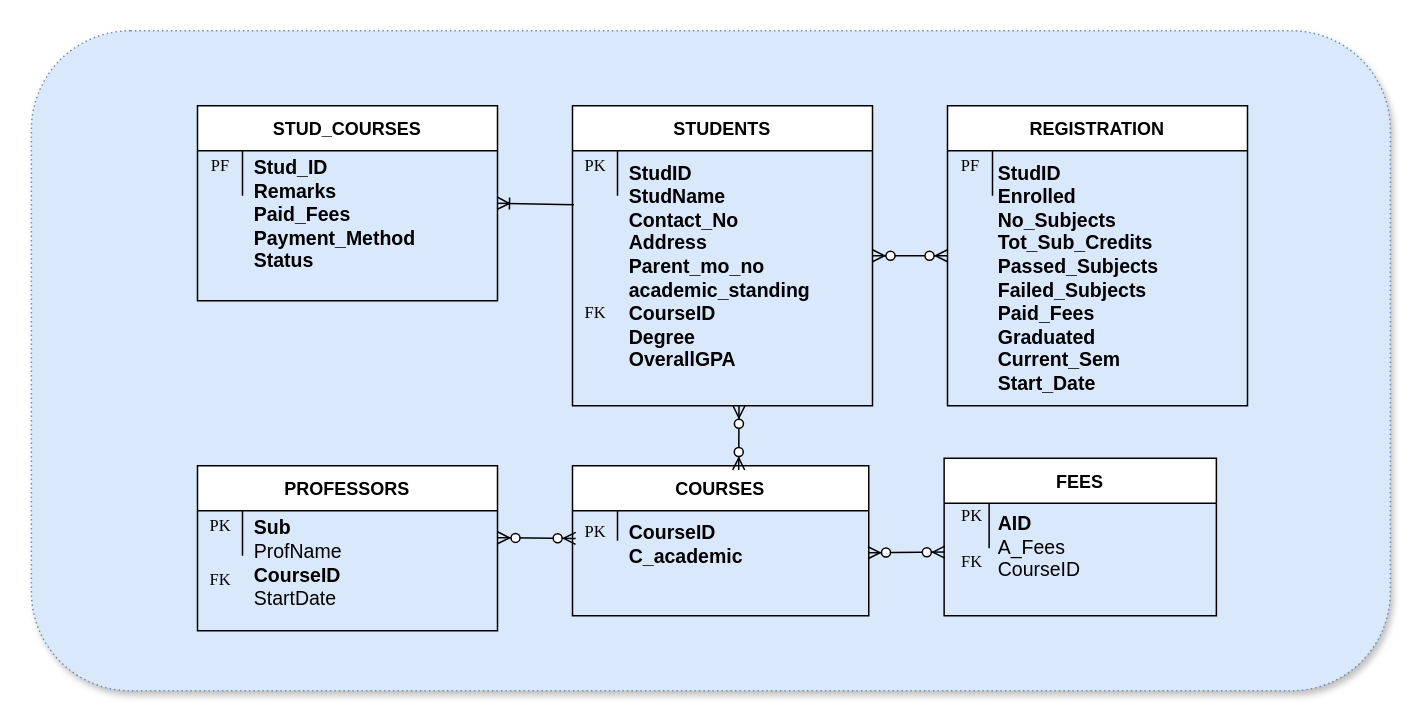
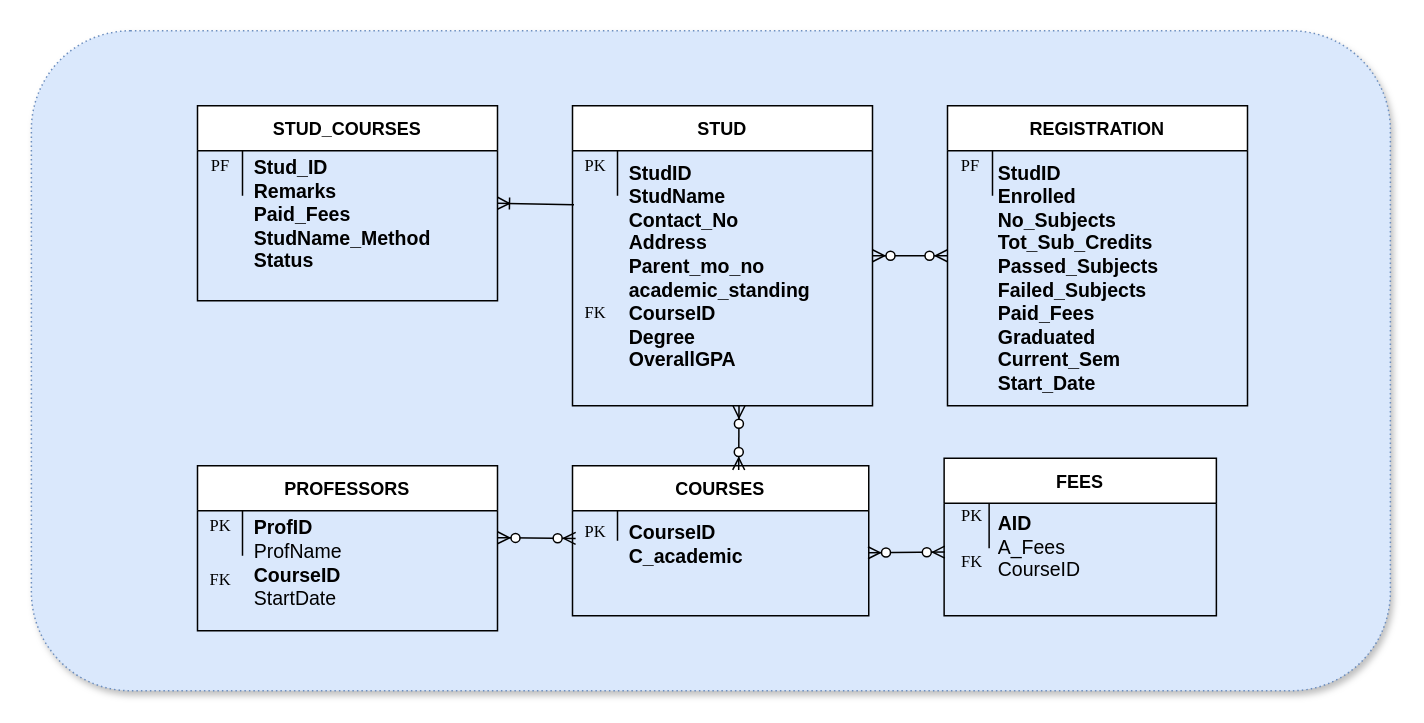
  <mxCell id="0" />
  <mxCell id="1" parent="0" />
  <mxCell id="2" value="" style="rounded=1;whiteSpace=wrap;html=1;fillColor=#dae8fc;strokeColor=#6c8ebf;dashed=1;dashPattern=1 2;shadow=1;sketch=0;glass=0;" parent="1" vertex="1"><mxGeometry x="20.25" y="20" width="906" height="440" as="geometry" /></mxCell>
- <mxCell id="3" value="STUDENTS" style="shape=table;startSize=30;container=1;collapsible=1;childLayout=tableLayout;fixedRows=1;rowLines=0;fontStyle=1;align=center;resizeLast=1;" parent="1" vertex="1"><mxGeometry x="381" y="70" width="200" height="200" as="geometry" /></mxCell>
+ <mxCell id="3" value="STUD" style="shape=table;startSize=30;container=1;collapsible=1;childLayout=tableLayout;fixedRows=1;rowLines=0;fontStyle=1;align=center;resizeLast=1;" parent="1" vertex="1"><mxGeometry x="381" y="70" width="200" height="200" as="geometry" /></mxCell>
  <mxCell id="4" value="" style="shape=partialRectangle;collapsible=0;dropTarget=0;pointerEvents=0;fillColor=none;points=[[0,0.5],[1,0.5]];portConstraint=eastwest;top=0;left=0;right=0;bottom=0;" parent="3" vertex="1"><mxGeometry y="30" width="200" height="30" as="geometry" /></mxCell>
  <mxCell id="5" value="" style="shape=partialRectangle;overflow=hidden;connectable=0;fillColor=none;top=0;left=0;bottom=0;right=0;" parent="4" vertex="1"><mxGeometry width="30" height="30" as="geometry"><mxRectangle width="30" height="30" as="alternateBounds" /></mxGeometry></mxCell>
  <mxCell id="6" value="" style="shape=partialRectangle;overflow=hidden;connectable=0;fillColor=none;top=0;left=0;bottom=0;right=0;align=left;spacingLeft=6;" parent="4" vertex="1"><mxGeometry x="30" width="170" height="30" as="geometry"><mxRectangle width="170" height="30" as="alternateBounds" /></mxGeometry></mxCell>
  <mxCell id="7" value="&lt;div&gt;&lt;b&gt;StudID&lt;/b&gt;&lt;/div&gt;&lt;div&gt;&lt;b&gt;StudName&lt;/b&gt;&lt;/div&gt;&lt;div&gt;&lt;b&gt;Contact_No&lt;/b&gt;&lt;/div&gt;&lt;div&gt;&lt;b&gt;Address&lt;/b&gt;&lt;/div&gt;&lt;div&gt;&lt;b&gt;Parent_mo_no&lt;/b&gt;&lt;/div&gt;&lt;div&gt;&lt;b&gt;academic_standing&lt;/b&gt;&lt;/div&gt;&lt;div&gt;&lt;b&gt;CourseID&lt;/b&gt;&lt;/div&gt;&lt;div&gt;&lt;b&gt;Degree&lt;/b&gt;&lt;/div&gt;&lt;div&gt;&lt;b&gt;OverallGPA&lt;/b&gt;&lt;/div&gt;&lt;div&gt;&lt;br&gt;&lt;/div&gt;" style="shape=partialRectangle;overflow=hidden;connectable=0;fillColor=none;top=0;left=0;bottom=0;right=0;align=left;spacingLeft=6;fontSize=13;spacingTop=1;html=1;spacing=2;spacingRight=0;spacingBottom=0;" parent="1" vertex="1"><mxGeometry x="411" y="98" width="150" height="172" as="geometry" /></mxCell>
  <mxCell id="8" value="REGISTRATION" style="shape=table;startSize=30;container=1;collapsible=1;childLayout=tableLayout;fixedRows=1;rowLines=0;fontStyle=1;align=center;resizeLast=1;" parent="1" vertex="1"><mxGeometry x="631" y="70" width="200" height="200" as="geometry" /></mxCell>
  <mxCell id="9" value="" style="shape=partialRectangle;collapsible=0;dropTarget=0;pointerEvents=0;fillColor=none;points=[[0,0.5],[1,0.5]];portConstraint=eastwest;top=0;left=0;right=0;bottom=0;" parent="8" vertex="1"><mxGeometry y="30" width="200" height="30" as="geometry" /></mxCell>
  <mxCell id="10" value="" style="shape=partialRectangle;overflow=hidden;connectable=0;fillColor=none;top=0;left=0;bottom=0;right=0;" parent="9" vertex="1"><mxGeometry width="30" height="30" as="geometry"><mxRectangle width="30" height="30" as="alternateBounds" /></mxGeometry></mxCell>
  <mxCell id="11" value="" style="shape=partialRectangle;overflow=hidden;connectable=0;fillColor=none;top=0;left=0;bottom=0;right=0;align=left;spacingLeft=6;" parent="9" vertex="1"><mxGeometry x="30" width="170" height="30" as="geometry"><mxRectangle width="170" height="30" as="alternateBounds" /></mxGeometry></mxCell>
  <mxCell id="12" value="&lt;b&gt;StudID&lt;br&gt;Enrolled&lt;br&gt;No_Subjects&lt;br&gt;Tot_Sub_Credits&lt;br&gt;Passed_Subjects&lt;br&gt;Failed_Subjects&lt;br&gt;Paid_Fees&lt;br&gt;Graduated&lt;br&gt;Current_Sem&lt;br&gt;Start_Date&lt;br&gt;&lt;/b&gt;" style="shape=partialRectangle;overflow=hidden;connectable=0;fillColor=none;top=0;left=0;bottom=0;right=0;align=left;spacingLeft=6;fontSize=13;spacingTop=1;html=1;spacing=2;spacingRight=0;spacingBottom=0;" parent="1" vertex="1"><mxGeometry x="656.76" y="98" width="126.25" height="172" as="geometry" /></mxCell>
  <mxCell id="13" value="STUD_COURSES" style="shape=table;startSize=30;container=1;collapsible=1;childLayout=tableLayout;fixedRows=1;rowLines=0;fontStyle=1;align=center;resizeLast=1;" parent="1" vertex="1"><mxGeometry x="131" y="70" width="200" height="130" as="geometry" /></mxCell>
  <mxCell id="14" value="" style="shape=partialRectangle;collapsible=0;dropTarget=0;pointerEvents=0;fillColor=none;points=[[0,0.5],[1,0.5]];portConstraint=eastwest;top=0;left=0;right=0;bottom=0;" parent="13" vertex="1"><mxGeometry y="30" width="200" height="30" as="geometry" /></mxCell>
  <mxCell id="15" value="" style="shape=partialRectangle;overflow=hidden;connectable=0;fillColor=none;top=0;left=0;bottom=0;right=0;" parent="14" vertex="1"><mxGeometry width="30" height="30" as="geometry"><mxRectangle width="30" height="30" as="alternateBounds" /></mxGeometry></mxCell>
  <mxCell id="16" value="" style="shape=partialRectangle;overflow=hidden;connectable=0;fillColor=none;top=0;left=0;bottom=0;right=0;align=left;spacingLeft=6;" parent="14" vertex="1"><mxGeometry x="30" width="170" height="30" as="geometry"><mxRectangle width="170" height="30" as="alternateBounds" /></mxGeometry></mxCell>
- <mxCell id="17" value="&lt;div&gt;&lt;b&gt;Stud_ID&lt;/b&gt;&lt;br&gt;&lt;/div&gt;&lt;div&gt;&lt;b&gt;Remarks&lt;/b&gt;&lt;/div&gt;&lt;div&gt;&lt;b&gt;Paid_Fees&lt;/b&gt;&lt;/div&gt;&lt;div&gt;&lt;b&gt;Payment_Method&lt;/b&gt;&lt;/div&gt;&lt;div&gt;&lt;b&gt;Status&lt;/b&gt;&lt;/div&gt;&lt;div&gt;&lt;b&gt;&lt;br&gt;&lt;/b&gt;&lt;/div&gt;&lt;div&gt;&lt;br&gt;&lt;/div&gt;" style="shape=partialRectangle;overflow=hidden;connectable=0;fillColor=none;top=0;left=0;bottom=0;right=0;align=left;spacingLeft=6;fontSize=13;spacingTop=1;html=1;spacing=2;spacingRight=0;spacingBottom=0;" parent="1" vertex="1"><mxGeometry x="161" y="100" width="150" height="110" as="geometry" /></mxCell>
+ <mxCell id="17" value="&lt;div&gt;&lt;b&gt;Stud_ID&lt;/b&gt;&lt;br&gt;&lt;/div&gt;&lt;div&gt;&lt;b&gt;Remarks&lt;/b&gt;&lt;/div&gt;&lt;div&gt;&lt;b&gt;Paid_Fees&lt;/b&gt;&lt;/div&gt;&lt;div&gt;&lt;b&gt;StudName_Method&lt;/b&gt;&lt;/div&gt;&lt;div&gt;&lt;b&gt;Status&lt;/b&gt;&lt;/div&gt;&lt;div&gt;&lt;b&gt;&lt;br&gt;&lt;/b&gt;&lt;/div&gt;&lt;div&gt;&lt;br&gt;&lt;/div&gt;" style="shape=partialRectangle;overflow=hidden;connectable=0;fillColor=none;top=0;left=0;bottom=0;right=0;align=left;spacingLeft=6;fontSize=13;spacingTop=1;html=1;spacing=2;spacingRight=0;spacingBottom=0;" parent="1" vertex="1"><mxGeometry x="161" y="100" width="150" height="110" as="geometry" /></mxCell>
  <mxCell id="18" value="COURSES" style="shape=table;startSize=30;container=1;collapsible=1;childLayout=tableLayout;fixedRows=1;rowLines=0;fontStyle=1;align=center;resizeLast=1;" parent="1" vertex="1"><mxGeometry x="381" y="310" width="197.5" height="100.0" as="geometry" /></mxCell>
  <mxCell id="19" value="" style="shape=partialRectangle;collapsible=0;dropTarget=0;pointerEvents=0;fillColor=none;points=[[0,0.5],[1,0.5]];portConstraint=eastwest;top=0;left=0;right=0;bottom=0;" parent="18" vertex="1"><mxGeometry y="30" width="197.5" height="20" as="geometry" /></mxCell>
  <mxCell id="20" value="" style="shape=partialRectangle;overflow=hidden;connectable=0;fillColor=none;top=0;left=0;bottom=0;right=0;" parent="19" vertex="1"><mxGeometry width="30" height="20" as="geometry"><mxRectangle width="30" height="20" as="alternateBounds" /></mxGeometry></mxCell>
  <mxCell id="21" value="" style="shape=partialRectangle;overflow=hidden;connectable=0;fillColor=none;top=0;left=0;bottom=0;right=0;align=left;spacingLeft=6;" parent="19" vertex="1"><mxGeometry x="30" width="167.5" height="20" as="geometry"><mxRectangle width="167.5" height="20" as="alternateBounds" /></mxGeometry></mxCell>
  <mxCell id="22" value="&lt;div&gt;&lt;b&gt;CourseID&lt;/b&gt;&lt;/div&gt;&lt;div&gt;&lt;b&gt;C_academic&lt;/b&gt;&lt;/div&gt;" style="shape=partialRectangle;overflow=hidden;connectable=0;fillColor=none;top=0;left=0;bottom=0;right=0;align=left;spacingLeft=6;fontSize=13;spacingTop=1;html=1;spacing=2;spacingRight=0;spacingBottom=0;" parent="1" vertex="1"><mxGeometry x="411" y="333" width="124.5" height="57" as="geometry" /></mxCell>
  <mxCell id="23" value="PROFESSORS" style="shape=table;startSize=30;container=1;collapsible=1;childLayout=tableLayout;fixedRows=1;rowLines=0;fontStyle=1;align=center;resizeLast=1;" parent="1" vertex="1"><mxGeometry x="131" y="310" width="200" height="110" as="geometry" /></mxCell>
  <mxCell id="24" value="" style="shape=partialRectangle;collapsible=0;dropTarget=0;pointerEvents=0;fillColor=none;points=[[0,0.5],[1,0.5]];portConstraint=eastwest;top=0;left=0;right=0;bottom=0;" parent="23" vertex="1"><mxGeometry y="30" width="200" height="30" as="geometry" /></mxCell>
  <mxCell id="25" value="" style="shape=partialRectangle;overflow=hidden;connectable=0;fillColor=none;top=0;left=0;bottom=0;right=0;" parent="24" vertex="1"><mxGeometry width="30" height="30" as="geometry"><mxRectangle width="30" height="30" as="alternateBounds" /></mxGeometry></mxCell>
  <mxCell id="26" value="" style="shape=partialRectangle;overflow=hidden;connectable=0;fillColor=none;top=0;left=0;bottom=0;right=0;align=left;spacingLeft=6;" parent="24" vertex="1"><mxGeometry x="30" width="170" height="30" as="geometry"><mxRectangle width="170" height="30" as="alternateBounds" /></mxGeometry></mxCell>
- <mxCell id="27" value="&lt;div&gt;&lt;b&gt;Sub&lt;/b&gt;&lt;/div&gt;&lt;div&gt;ProfName&lt;/div&gt;&lt;div&gt;&lt;b&gt;CourseID&lt;/b&gt;&lt;/div&gt;&lt;div&gt;StartDate&lt;/div&gt;" style="shape=partialRectangle;overflow=hidden;connectable=0;fillColor=none;top=0;left=0;bottom=0;right=0;align=left;spacingLeft=6;fontSize=13;spacingTop=1;html=1;spacing=2;spacingRight=0;spacingBottom=0;" parent="1" vertex="1"><mxGeometry x="161" y="332" width="220" height="85" as="geometry" /></mxCell>
+ <mxCell id="27" value="&lt;div&gt;&lt;b&gt;ProfID&lt;/b&gt;&lt;/div&gt;&lt;div&gt;ProfName&lt;/div&gt;&lt;div&gt;&lt;b&gt;CourseID&lt;/b&gt;&lt;/div&gt;&lt;div&gt;StartDate&lt;/div&gt;" style="shape=partialRectangle;overflow=hidden;connectable=0;fillColor=none;top=0;left=0;bottom=0;right=0;align=left;spacingLeft=6;fontSize=13;spacingTop=1;html=1;spacing=2;spacingRight=0;spacingBottom=0;" parent="1" vertex="1"><mxGeometry x="161" y="332" width="220" height="85" as="geometry" /></mxCell>
  <mxCell id="28" value="FEES" style="shape=table;startSize=30;container=1;collapsible=1;childLayout=tableLayout;fixedRows=1;rowLines=0;fontStyle=1;align=center;resizeLast=1;" parent="1" vertex="1"><mxGeometry x="628.75" y="305" width="181.5" height="105" as="geometry" /></mxCell>
  <mxCell id="29" value="" style="shape=partialRectangle;collapsible=0;dropTarget=0;pointerEvents=0;fillColor=none;points=[[0,0.5],[1,0.5]];portConstraint=eastwest;top=0;left=0;right=0;bottom=0;" parent="28" vertex="1"><mxGeometry y="30" width="181.5" height="30" as="geometry" /></mxCell>
  <mxCell id="30" value="" style="shape=partialRectangle;overflow=hidden;connectable=0;fillColor=none;top=0;left=0;bottom=0;right=0;" parent="29" vertex="1"><mxGeometry width="30" height="30" as="geometry"><mxRectangle width="30" height="30" as="alternateBounds" /></mxGeometry></mxCell>
  <mxCell id="31" value="" style="shape=partialRectangle;overflow=hidden;connectable=0;fillColor=none;top=0;left=0;bottom=0;right=0;align=left;spacingLeft=6;" parent="29" vertex="1"><mxGeometry x="30" width="151.5" height="30" as="geometry"><mxRectangle width="151.5" height="30" as="alternateBounds" /></mxGeometry></mxCell>
  <mxCell id="32" value="&lt;div&gt;&lt;b&gt;AID&lt;/b&gt;&lt;/div&gt;&lt;div&gt;A_Fees&lt;/div&gt;&lt;div&gt;CourseID&lt;/div&gt;" style="shape=partialRectangle;overflow=hidden;connectable=0;fillColor=none;top=0;left=0;bottom=0;right=0;align=left;spacingLeft=6;fontSize=13;spacingTop=1;html=1;spacing=2;spacingRight=0;spacingBottom=0;" parent="1" vertex="1"><mxGeometry x="656.76" y="336" width="148.5" height="54" as="geometry" /></mxCell>
  <mxCell id="33" value="PK" style="text;html=1;align=center;verticalAlign=middle;resizable=0;points=[];autosize=1;strokeColor=none;fillColor=none;fontSize=11;fontFamily=Times New Roman;" parent="1" vertex="1"><mxGeometry x="631.75" y="333" width="30" height="20" as="geometry" /></mxCell>
  <mxCell id="34" value="FK" style="text;html=1;align=center;verticalAlign=middle;resizable=0;points=[];autosize=1;strokeColor=none;fillColor=none;fontSize=11;fontFamily=Times New Roman;" parent="1" vertex="1"><mxGeometry x="631.75" y="364" width="30" height="20" as="geometry" /></mxCell>
  <mxCell id="35" value="" style="fontSize=12;html=1;endArrow=ERoneToMany;rounded=0;entryX=1;entryY=0.5;entryDx=0;entryDy=0;exitX=0.005;exitY=1.202;exitDx=0;exitDy=0;exitPerimeter=0;" edge="1" parent="1" source="4" target="13"><mxGeometry width="100" height="100" relative="1" as="geometry"><mxPoint x="370" y="-20" as="sourcePoint" /><mxPoint x="370" y="50" as="targetPoint" /></mxGeometry></mxCell>
  <mxCell id="36" value="" style="fontSize=12;html=1;endArrow=ERzeroToMany;endFill=1;startArrow=ERzeroToMany;rounded=0;exitX=1;exitY=0.5;exitDx=0;exitDy=0;" edge="1" parent="1" source="3"><mxGeometry width="100" height="100" relative="1" as="geometry"><mxPoint x="576.688" y="151.41" as="sourcePoint" /><mxPoint x="631" y="170" as="targetPoint" /><Array as="points" /></mxGeometry></mxCell>
  <mxCell id="37" value="PF" style="text;html=1;align=center;verticalAlign=middle;resizable=0;points=[];autosize=1;strokeColor=none;fillColor=none;fontSize=11;fontFamily=Times New Roman;" vertex="1" parent="1"><mxGeometry x="631" y="100" width="30" height="20" as="geometry" /></mxCell>
  <mxCell id="38" value="PK" style="text;html=1;align=center;verticalAlign=middle;resizable=0;points=[];autosize=1;strokeColor=none;fillColor=none;fontSize=11;fontFamily=Times New Roman;" vertex="1" parent="1"><mxGeometry x="381" y="344" width="30" height="20" as="geometry" /></mxCell>
  <mxCell id="39" value="PK" style="text;html=1;align=center;verticalAlign=middle;resizable=0;points=[];autosize=1;strokeColor=none;fillColor=none;fontSize=11;fontFamily=Times New Roman;" vertex="1" parent="1"><mxGeometry x="131" y="340" width="30" height="20" as="geometry" /></mxCell>
  <mxCell id="40" value="PK" style="text;html=1;align=center;verticalAlign=middle;resizable=0;points=[];autosize=1;strokeColor=none;fillColor=none;fontSize=11;fontFamily=Times New Roman;" vertex="1" parent="1"><mxGeometry x="381" y="100" width="30" height="20" as="geometry" /></mxCell>
  <mxCell id="41" value="PF" style="text;html=1;align=center;verticalAlign=middle;resizable=0;points=[];autosize=1;strokeColor=none;fillColor=none;fontSize=11;fontFamily=Times New Roman;" vertex="1" parent="1"><mxGeometry x="131" y="100" width="30" height="20" as="geometry" /></mxCell>
  <mxCell id="42" value="FK" style="text;html=1;align=center;verticalAlign=middle;resizable=0;points=[];autosize=1;strokeColor=none;fillColor=none;fontSize=11;fontFamily=Times New Roman;" vertex="1" parent="1"><mxGeometry x="131" y="376" width="30" height="20" as="geometry" /></mxCell>
  <mxCell id="43" value="FK" style="text;html=1;align=center;verticalAlign=middle;resizable=0;points=[];autosize=1;strokeColor=none;fillColor=none;fontSize=11;fontFamily=Times New Roman;" vertex="1" parent="1"><mxGeometry x="381" y="198" width="30" height="20" as="geometry" /></mxCell>
  <mxCell id="44" value="" style="fontSize=12;html=1;endArrow=ERzeroToMany;endFill=1;startArrow=ERzeroToMany;rounded=0;entryX=0.07;entryY=0.722;entryDx=0;entryDy=0;entryPerimeter=0;" edge="1" parent="1" target="38"><mxGeometry width="100" height="100" relative="1" as="geometry"><mxPoint x="331" y="358" as="sourcePoint" /><mxPoint x="641" y="180" as="targetPoint" /><Array as="points" /></mxGeometry></mxCell>
  <mxCell id="45" value="" style="fontSize=12;html=1;endArrow=ERzeroToMany;endFill=1;startArrow=ERzeroToMany;rounded=0;entryX=0.019;entryY=1.085;entryDx=0;entryDy=0;entryPerimeter=0;" edge="1" parent="1"><mxGeometry width="100" height="100" relative="1" as="geometry"><mxPoint x="578" y="368" as="sourcePoint" /><mxPoint x="629.198" y="367.55" as="targetPoint" /><Array as="points" /></mxGeometry></mxCell>
  <mxCell id="46" value="" style="fontSize=12;html=1;endArrow=ERzeroToMany;endFill=1;startArrow=ERzeroToMany;rounded=0;entryX=0.561;entryY=0.028;entryDx=0;entryDy=0;entryPerimeter=0;" edge="1" parent="1" target="18"><mxGeometry width="100" height="100" relative="1" as="geometry"><mxPoint x="492" y="270" as="sourcePoint" /><mxPoint x="639.198" y="377.55" as="targetPoint" /><Array as="points" /></mxGeometry></mxCell>
